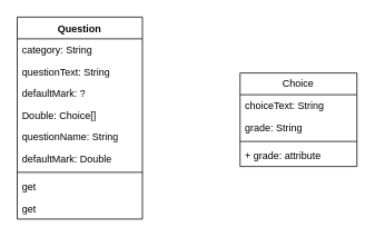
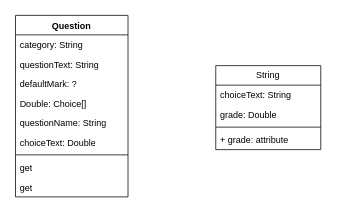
  <mxCell id="0" />
  <mxCell id="1" parent="0" />
  <mxCell id="2" value="Question" style="swimlane;fontStyle=1;align=center;verticalAlign=top;childLayout=stackLayout;horizontal=1;startSize=26;horizontalStack=0;resizeParent=1;resizeParentMax=0;resizeLast=0;collapsible=1;marginBottom=0;whiteSpace=wrap;html=1;" vertex="1" parent="1"><mxGeometry x="20" y="20" width="150" height="242" as="geometry" /></mxCell>
  <mxCell id="3" value="category: String" style="text;strokeColor=none;fillColor=none;align=left;verticalAlign=top;spacingLeft=4;spacingRight=4;overflow=hidden;rotatable=0;points=[[0,0.5],[1,0.5]];portConstraint=eastwest;whiteSpace=wrap;html=1;" vertex="1" parent="2"><mxGeometry y="26" width="150" height="26" as="geometry" /></mxCell>
  <mxCell id="4" value="questionText: String" style="text;strokeColor=none;fillColor=none;align=left;verticalAlign=top;spacingLeft=4;spacingRight=4;overflow=hidden;rotatable=0;points=[[0,0.5],[1,0.5]];portConstraint=eastwest;whiteSpace=wrap;html=1;" vertex="1" parent="2"><mxGeometry y="52" width="150" height="26" as="geometry" /></mxCell>
  <mxCell id="5" value="defaultMark: ?" style="text;strokeColor=none;fillColor=none;align=left;verticalAlign=top;spacingLeft=4;spacingRight=4;overflow=hidden;rotatable=0;points=[[0,0.5],[1,0.5]];portConstraint=eastwest;whiteSpace=wrap;html=1;" vertex="1" parent="2"><mxGeometry y="78" width="150" height="26" as="geometry" /></mxCell>
  <mxCell id="6" value="Double: Choice[]" style="text;strokeColor=none;fillColor=none;align=left;verticalAlign=top;spacingLeft=4;spacingRight=4;overflow=hidden;rotatable=0;points=[[0,0.5],[1,0.5]];portConstraint=eastwest;whiteSpace=wrap;html=1;" vertex="1" parent="2"><mxGeometry y="104" width="150" height="26" as="geometry" /></mxCell>
  <mxCell id="7" value="questionName: String" style="text;strokeColor=none;fillColor=none;align=left;verticalAlign=top;spacingLeft=4;spacingRight=4;overflow=hidden;rotatable=0;points=[[0,0.5],[1,0.5]];portConstraint=eastwest;whiteSpace=wrap;html=1;" vertex="1" parent="2"><mxGeometry y="130" width="150" height="26" as="geometry" /></mxCell>
- <mxCell id="8" value="defaultMark: Double" style="text;strokeColor=none;fillColor=none;align=left;verticalAlign=top;spacingLeft=4;spacingRight=4;overflow=hidden;rotatable=0;points=[[0,0.5],[1,0.5]];portConstraint=eastwest;whiteSpace=wrap;html=1;" vertex="1" parent="2"><mxGeometry y="156" width="150" height="26" as="geometry" /></mxCell>
+ <mxCell id="8" value="choiceText: Double" style="text;strokeColor=none;fillColor=none;align=left;verticalAlign=top;spacingLeft=4;spacingRight=4;overflow=hidden;rotatable=0;points=[[0,0.5],[1,0.5]];portConstraint=eastwest;whiteSpace=wrap;html=1;" vertex="1" parent="2"><mxGeometry y="156" width="150" height="26" as="geometry" /></mxCell>
  <mxCell id="9" value="" style="line;strokeWidth=1;fillColor=none;align=left;verticalAlign=middle;spacingTop=-1;spacingLeft=3;spacingRight=3;rotatable=0;labelPosition=right;points=[];portConstraint=eastwest;strokeColor=inherit;" vertex="1" parent="2"><mxGeometry y="182" width="150" height="8" as="geometry" /></mxCell>
  <mxCell id="10" value="get" style="text;strokeColor=none;fillColor=none;align=left;verticalAlign=top;spacingLeft=4;spacingRight=4;overflow=hidden;rotatable=0;points=[[0,0.5],[1,0.5]];portConstraint=eastwest;whiteSpace=wrap;html=1;" vertex="1" parent="2"><mxGeometry y="190" width="150" height="26" as="geometry" /></mxCell>
  <mxCell id="11" value="get" style="text;strokeColor=none;fillColor=none;align=left;verticalAlign=top;spacingLeft=4;spacingRight=4;overflow=hidden;rotatable=0;points=[[0,0.5],[1,0.5]];portConstraint=eastwest;whiteSpace=wrap;html=1;" vertex="1" parent="2"><mxGeometry y="216" width="150" height="26" as="geometry" /></mxCell>
- <mxCell id="12" value="Choice" style="swimlane;fontStyle=0;childLayout=stackLayout;horizontal=1;startSize=26;fillColor=none;horizontalStack=0;resizeParent=1;resizeParentMax=0;resizeLast=0;collapsible=1;marginBottom=0;whiteSpace=wrap;html=1;" vertex="1" parent="1"><mxGeometry x="287" y="87" width="140" height="112" as="geometry" /></mxCell>
+ <mxCell id="12" value="String" style="swimlane;fontStyle=0;childLayout=stackLayout;horizontal=1;startSize=26;fillColor=none;horizontalStack=0;resizeParent=1;resizeParentMax=0;resizeLast=0;collapsible=1;marginBottom=0;whiteSpace=wrap;html=1;" vertex="1" parent="1"><mxGeometry x="287" y="87" width="140" height="112" as="geometry" /></mxCell>
  <mxCell id="13" value="choiceText: String&lt;br&gt;" style="text;strokeColor=none;fillColor=none;align=left;verticalAlign=top;spacingLeft=4;spacingRight=4;overflow=hidden;rotatable=0;points=[[0,0.5],[1,0.5]];portConstraint=eastwest;whiteSpace=wrap;html=1;" vertex="1" parent="12"><mxGeometry y="26" width="140" height="26" as="geometry" /></mxCell>
- <mxCell id="14" value="grade: String" style="text;strokeColor=none;fillColor=none;align=left;verticalAlign=top;spacingLeft=4;spacingRight=4;overflow=hidden;rotatable=0;points=[[0,0.5],[1,0.5]];portConstraint=eastwest;whiteSpace=wrap;html=1;" vertex="1" parent="12"><mxGeometry y="52" width="140" height="26" as="geometry" /></mxCell>
+ <mxCell id="14" value="grade: Double" style="text;strokeColor=none;fillColor=none;align=left;verticalAlign=top;spacingLeft=4;spacingRight=4;overflow=hidden;rotatable=0;points=[[0,0.5],[1,0.5]];portConstraint=eastwest;whiteSpace=wrap;html=1;" vertex="1" parent="12"><mxGeometry y="52" width="140" height="26" as="geometry" /></mxCell>
  <mxCell id="15" value="" style="line;strokeWidth=1;fillColor=none;align=left;verticalAlign=middle;spacingTop=-1;spacingLeft=3;spacingRight=3;rotatable=0;labelPosition=right;points=[];portConstraint=eastwest;strokeColor=inherit;" vertex="1" parent="12"><mxGeometry y="78" width="140" height="8" as="geometry" /></mxCell>
  <mxCell id="16" value="+ grade: attribute" style="text;strokeColor=none;fillColor=none;align=left;verticalAlign=top;spacingLeft=4;spacingRight=4;overflow=hidden;rotatable=0;points=[[0,0.5],[1,0.5]];portConstraint=eastwest;whiteSpace=wrap;html=1;" vertex="1" parent="12"><mxGeometry y="86" width="140" height="26" as="geometry" /></mxCell>
